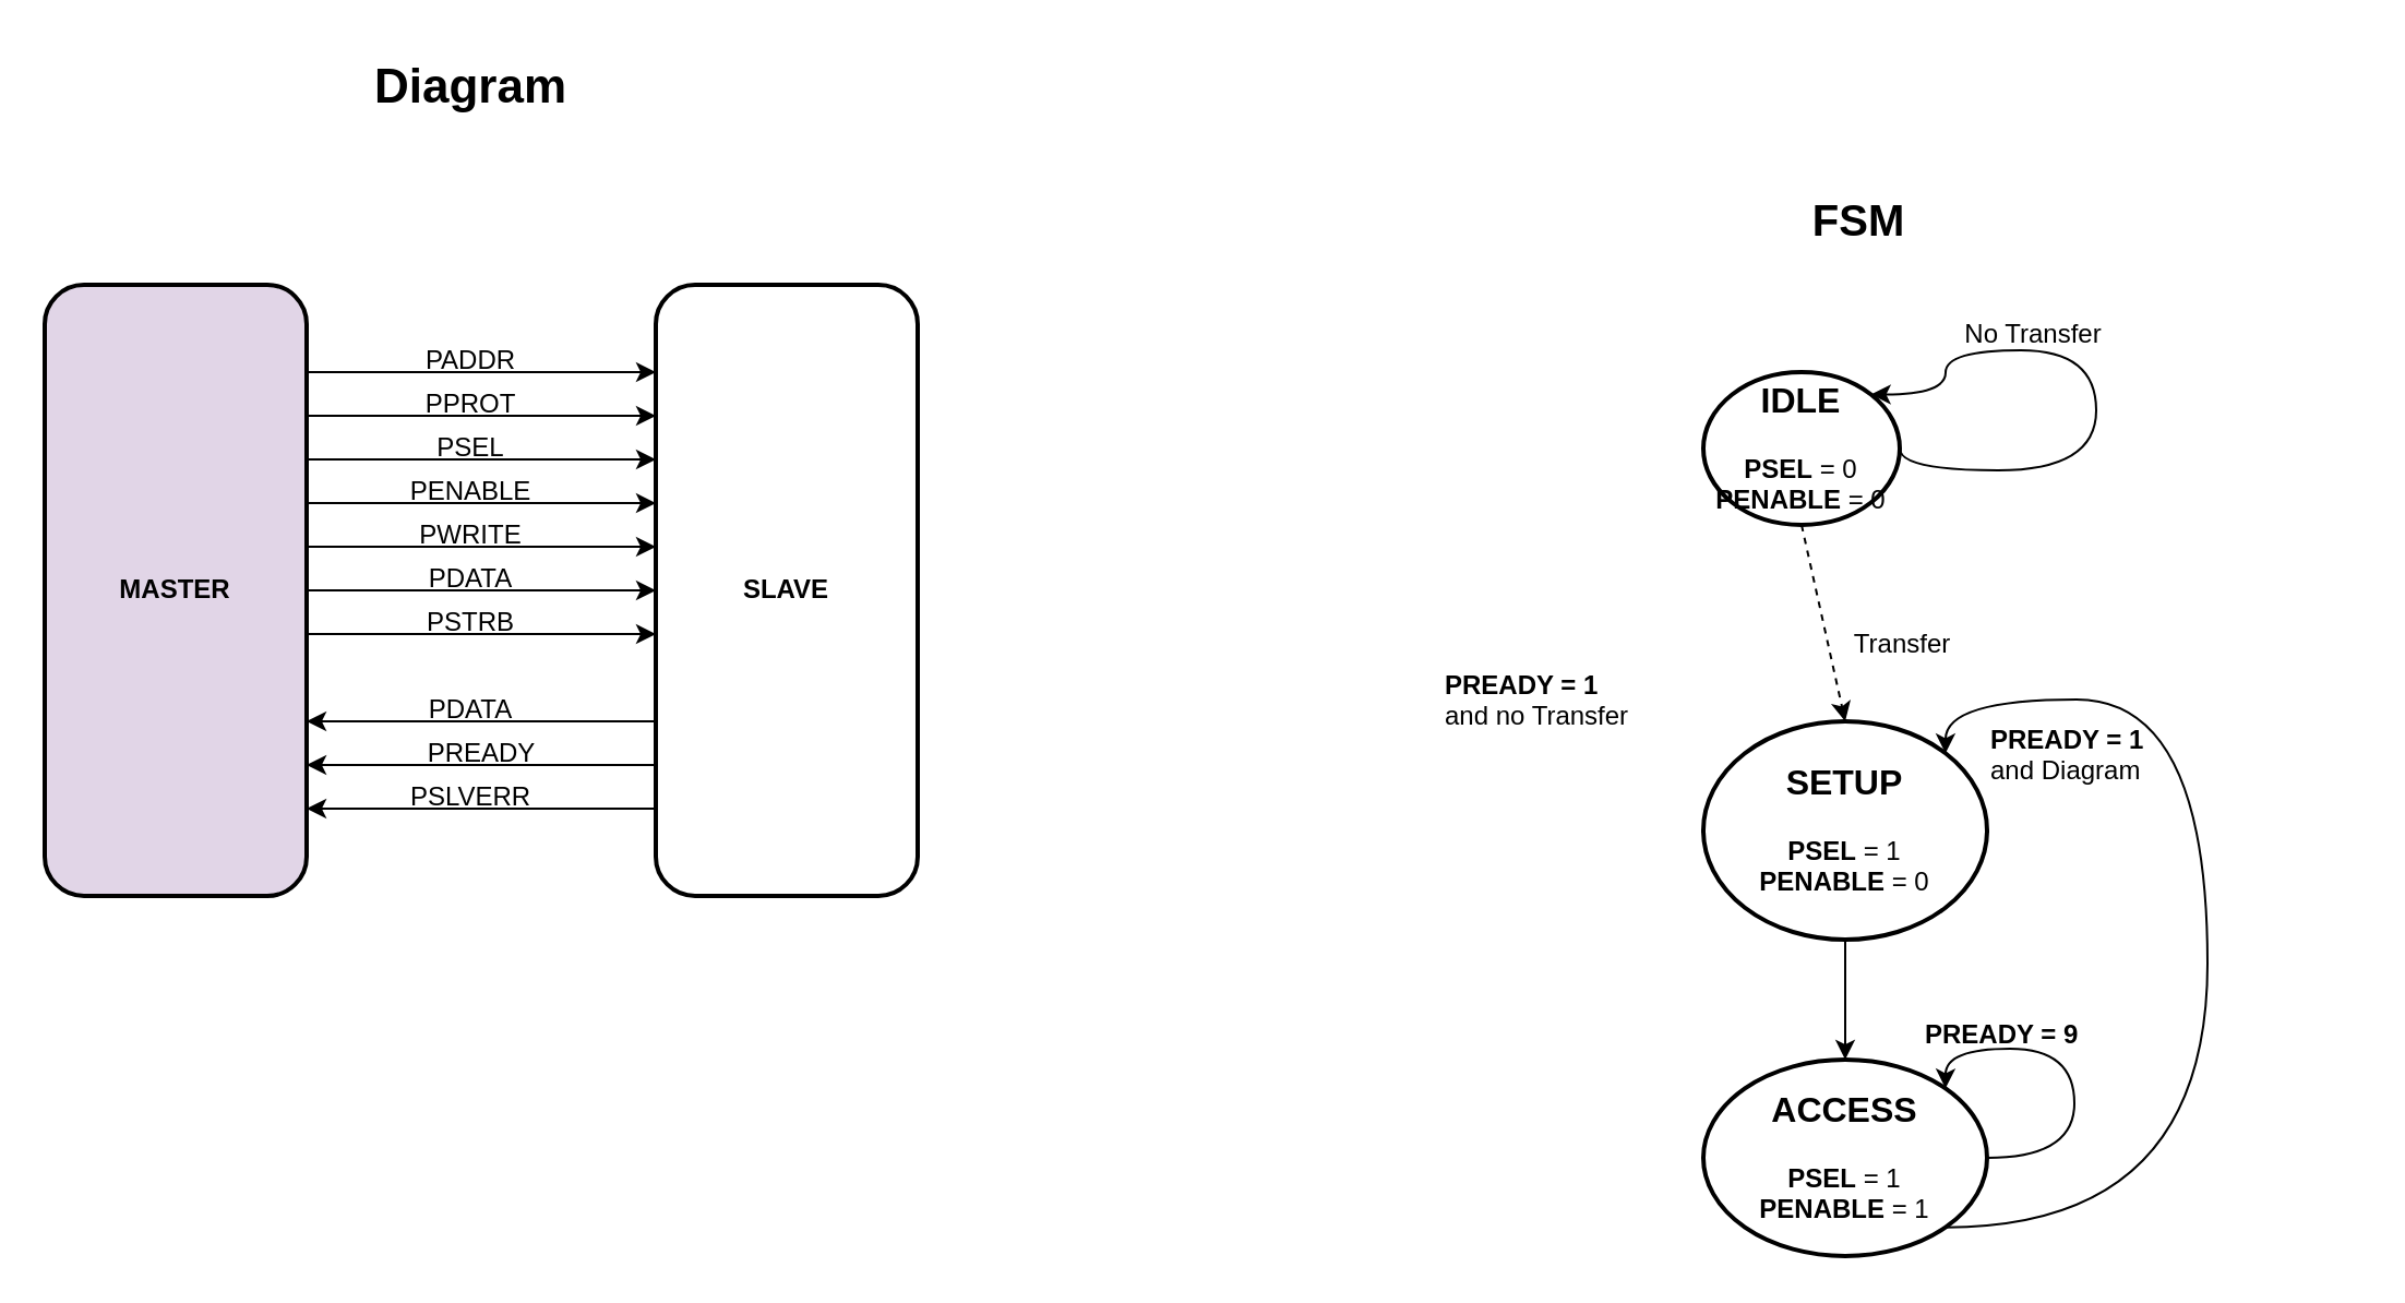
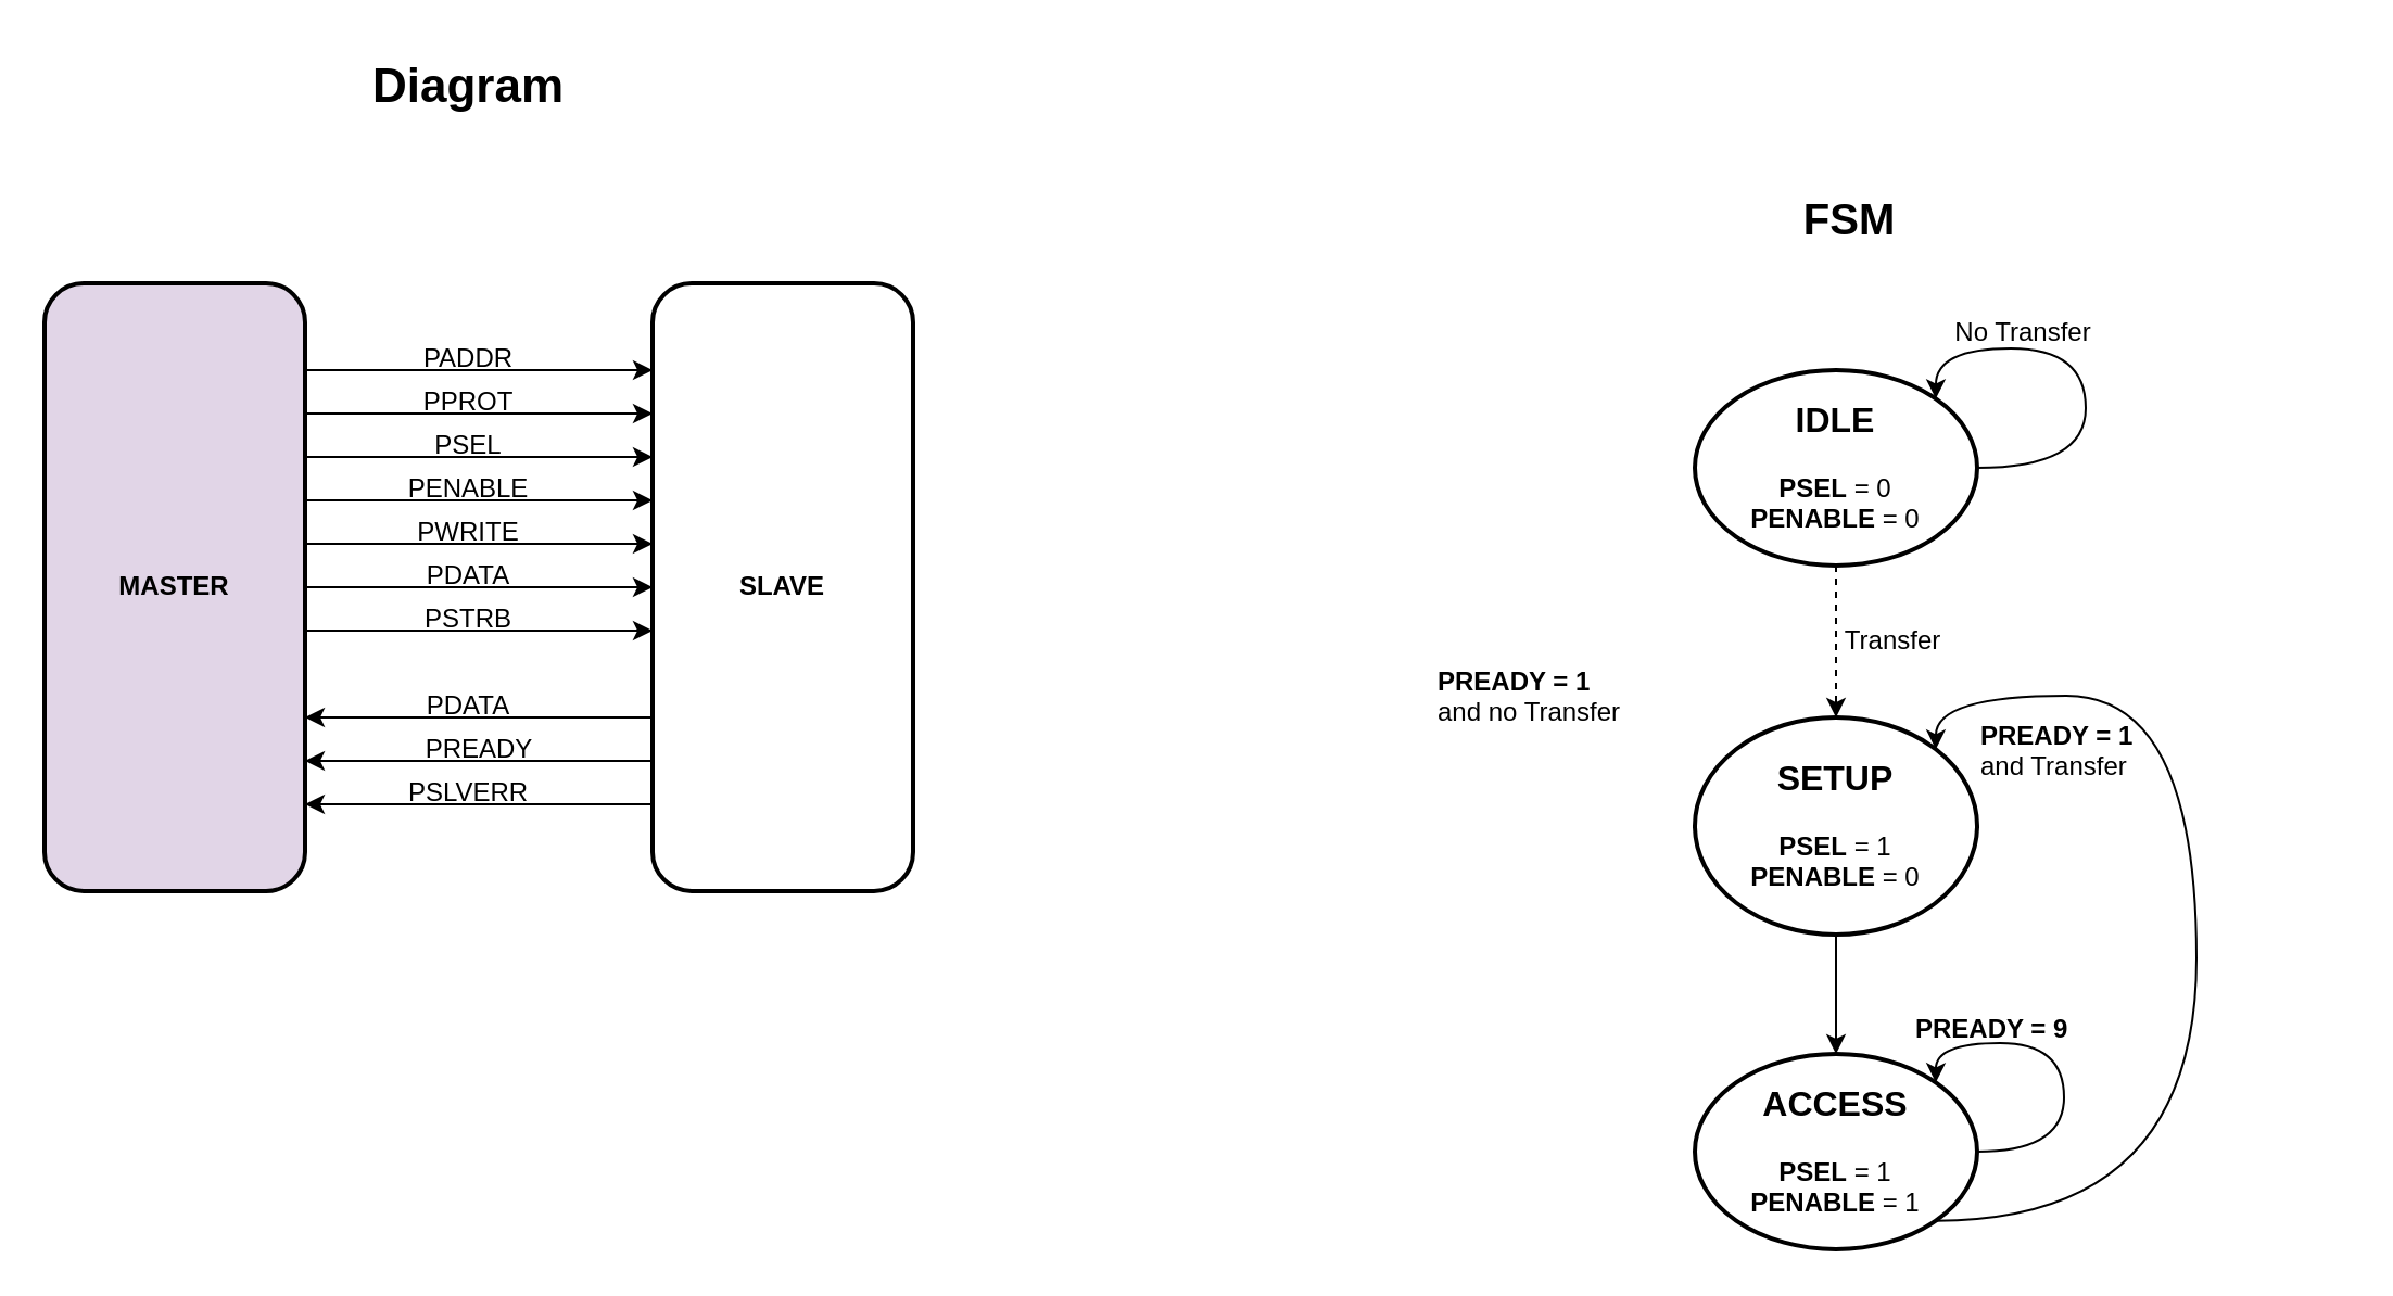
  <mxCell id="0" />
  <mxCell id="1" parent="0" />
  <mxCell id="2" value="&lt;font style=&quot;font-size: 22px;&quot;&gt;&lt;b&gt;Diagram&lt;/b&gt;&lt;/font&gt;" style="text;html=1;align=center;verticalAlign=middle;resizable=0;points=[];autosize=1;strokeColor=none;fillColor=none;" vertex="1" parent="1"><mxGeometry x="160" y="20" width="110" height="40" as="geometry" /></mxCell>
  <mxCell id="3" value="SLAVE" style="rounded=1;whiteSpace=wrap;html=1;fontStyle=1;strokeWidth=2;" vertex="1" parent="1"><mxGeometry x="300" y="130" width="120" height="280" as="geometry" /></mxCell>
  <mxCell id="4" value="MASTER" style="rounded=1;whiteSpace=wrap;html=1;fontStyle=1;strokeWidth=2;fillColor=#e1d5e7;" vertex="1" parent="1"><mxGeometry x="20" y="130" width="120" height="280" as="geometry" /></mxCell>
  <mxCell id="5" value="" style="endArrow=classic;html=1;rounded=0;" edge="1" parent="1"><mxGeometry width="50" height="50" relative="1" as="geometry"><mxPoint x="140" y="170" as="sourcePoint" /><mxPoint x="300" y="170" as="targetPoint" /></mxGeometry></mxCell>
  <mxCell id="6" value="PPROT" style="text;html=1;align=center;verticalAlign=middle;resizable=0;points=[];autosize=1;strokeColor=none;fillColor=none;" vertex="1" parent="1"><mxGeometry x="185" y="170" width="60" height="30" as="geometry" /></mxCell>
  <mxCell id="7" value="" style="endArrow=classic;html=1;rounded=0;" edge="1" parent="1"><mxGeometry width="50" height="50" relative="1" as="geometry"><mxPoint x="140" y="190" as="sourcePoint" /><mxPoint x="300" y="190" as="targetPoint" /></mxGeometry></mxCell>
  <mxCell id="8" value="PADDR" style="text;html=1;align=center;verticalAlign=middle;resizable=0;points=[];autosize=1;strokeColor=none;fillColor=none;" vertex="1" parent="1"><mxGeometry x="180" y="150" width="70" height="30" as="geometry" /></mxCell>
  <mxCell id="9" value="" style="endArrow=classic;html=1;rounded=0;" edge="1" parent="1"><mxGeometry width="50" height="50" relative="1" as="geometry"><mxPoint x="140" y="210" as="sourcePoint" /><mxPoint x="300" y="210" as="targetPoint" /></mxGeometry></mxCell>
  <mxCell id="10" value="PENABLE" style="text;html=1;align=center;verticalAlign=middle;resizable=0;points=[];autosize=1;strokeColor=none;fillColor=none;" vertex="1" parent="1"><mxGeometry x="175" y="210" width="80" height="30" as="geometry" /></mxCell>
  <mxCell id="11" value="" style="endArrow=classic;html=1;rounded=0;" edge="1" parent="1"><mxGeometry width="50" height="50" relative="1" as="geometry"><mxPoint x="140" y="230" as="sourcePoint" /><mxPoint x="300" y="230" as="targetPoint" /></mxGeometry></mxCell>
  <mxCell id="12" value="PSEL" style="text;html=1;align=center;verticalAlign=middle;resizable=0;points=[];autosize=1;strokeColor=none;fillColor=none;" vertex="1" parent="1"><mxGeometry x="190" y="190" width="50" height="30" as="geometry" /></mxCell>
  <mxCell id="13" value="" style="endArrow=classic;html=1;rounded=0;" edge="1" parent="1"><mxGeometry width="50" height="50" relative="1" as="geometry"><mxPoint x="140" y="250" as="sourcePoint" /><mxPoint x="300" y="250" as="targetPoint" /></mxGeometry></mxCell>
  <mxCell id="14" value="PDATA" style="text;html=1;align=center;verticalAlign=middle;resizable=0;points=[];autosize=1;strokeColor=none;fillColor=none;" vertex="1" parent="1"><mxGeometry x="185" y="250" width="60" height="30" as="geometry" /></mxCell>
  <mxCell id="15" value="" style="endArrow=classic;html=1;rounded=0;" edge="1" parent="1"><mxGeometry width="50" height="50" relative="1" as="geometry"><mxPoint x="140" y="270" as="sourcePoint" /><mxPoint x="300" y="270" as="targetPoint" /></mxGeometry></mxCell>
  <mxCell id="16" value="PWRITE" style="text;html=1;align=center;verticalAlign=middle;resizable=0;points=[];autosize=1;strokeColor=none;fillColor=none;" vertex="1" parent="1"><mxGeometry x="180" y="230" width="70" height="30" as="geometry" /></mxCell>
  <mxCell id="17" value="" style="endArrow=classic;html=1;rounded=0;" edge="1" parent="1"><mxGeometry width="50" height="50" relative="1" as="geometry"><mxPoint x="140" y="290" as="sourcePoint" /><mxPoint x="300" y="290" as="targetPoint" /></mxGeometry></mxCell>
  <mxCell id="18" value="PSTRB" style="text;html=1;align=center;verticalAlign=middle;resizable=0;points=[];autosize=1;strokeColor=none;fillColor=none;" vertex="1" parent="1"><mxGeometry x="185" y="270" width="60" height="30" as="geometry" /></mxCell>
  <mxCell id="19" value="" style="endArrow=classic;html=1;rounded=0;" edge="1" parent="1"><mxGeometry width="50" height="50" relative="1" as="geometry"><mxPoint x="300" y="330" as="sourcePoint" /><mxPoint x="140" y="330" as="targetPoint" /></mxGeometry></mxCell>
  <mxCell id="20" value="" style="endArrow=classic;html=1;rounded=0;" edge="1" parent="1"><mxGeometry width="50" height="50" relative="1" as="geometry"><mxPoint x="300" y="350" as="sourcePoint" /><mxPoint x="140" y="350" as="targetPoint" /></mxGeometry></mxCell>
  <mxCell id="21" value="" style="endArrow=classic;html=1;rounded=0;" edge="1" parent="1"><mxGeometry width="50" height="50" relative="1" as="geometry"><mxPoint x="300" y="370" as="sourcePoint" /><mxPoint x="140" y="370" as="targetPoint" /></mxGeometry></mxCell>
  <mxCell id="22" value="PDATA" style="text;html=1;align=center;verticalAlign=middle;resizable=0;points=[];autosize=1;strokeColor=none;fillColor=none;" vertex="1" parent="1"><mxGeometry x="185" y="310" width="60" height="30" as="geometry" /></mxCell>
  <mxCell id="23" value="PREADY" style="text;html=1;align=center;verticalAlign=middle;resizable=0;points=[];autosize=1;strokeColor=none;fillColor=none;" vertex="1" parent="1"><mxGeometry x="185" y="330" width="70" height="30" as="geometry" /></mxCell>
  <mxCell id="24" value="PSLVERR" style="text;html=1;align=center;verticalAlign=middle;resizable=0;points=[];autosize=1;strokeColor=none;fillColor=none;" vertex="1" parent="1"><mxGeometry x="175" y="350" width="80" height="30" as="geometry" /></mxCell>
  <mxCell id="25" value="&lt;font style=&quot;font-size: 20px;&quot;&gt;&lt;b&gt;FSM&lt;/b&gt;&lt;/font&gt;" style="text;html=1;align=center;verticalAlign=middle;resizable=0;points=[];autosize=1;strokeColor=none;fillColor=none;" vertex="1" parent="1"><mxGeometry x="816" y="80" width="70" height="40" as="geometry" /></mxCell>
- <mxCell id="26" value="&lt;b&gt;&lt;font style=&quot;font-size: 16px;&quot;&gt;IDLE&lt;/font&gt;&lt;/b&gt;&lt;br&gt;&lt;b&gt;&lt;br&gt;PSEL&lt;/b&gt; = 0&lt;br&gt;&lt;b&gt;PENABLE&lt;/b&gt; = 0" style="ellipse;whiteSpace=wrap;html=1;strokeWidth=2;" vertex="1" parent="1"><mxGeometry x="780" y="170" width="90" height="70" as="geometry" /></mxCell>
+ <mxCell id="26" value="&lt;b&gt;&lt;font style=&quot;font-size: 16px;&quot;&gt;IDLE&lt;/font&gt;&lt;/b&gt;&lt;br&gt;&lt;b&gt;&lt;br&gt;PSEL&lt;/b&gt; = 0&lt;br&gt;&lt;b&gt;PENABLE&lt;/b&gt; = 0" style="ellipse;whiteSpace=wrap;html=1;strokeWidth=2;" vertex="1" parent="1"><mxGeometry x="780" y="170" width="130" height="90" as="geometry" /></mxCell>
  <mxCell id="27" value="&lt;b&gt;&lt;font style=&quot;font-size: 16px;&quot;&gt;SETUP&lt;/font&gt;&lt;/b&gt;&lt;br&gt;&lt;b&gt;&lt;br&gt;PSEL&lt;/b&gt; = 1&lt;br&gt;&lt;b&gt;PENABLE&lt;/b&gt; = 0" style="ellipse;whiteSpace=wrap;html=1;strokeWidth=2;" vertex="1" parent="1"><mxGeometry x="780" y="330" width="130" height="100" as="geometry" /></mxCell>
  <mxCell id="28" value="&lt;b&gt;&lt;font style=&quot;font-size: 16px;&quot;&gt;ACCESS&lt;/font&gt;&lt;/b&gt;&lt;br&gt;&lt;b&gt;&lt;br&gt;PSEL&lt;/b&gt; = 1&lt;br&gt;&lt;b&gt;PENABLE&lt;/b&gt; = 1" style="ellipse;whiteSpace=wrap;html=1;strokeWidth=2;" vertex="1" parent="1"><mxGeometry x="780" y="485" width="130" height="90" as="geometry" /></mxCell>
  <mxCell id="29" value="" style="endArrow=classic;html=1;rounded=0;entryX=0.5;entryY=0;entryDx=0;entryDy=0;exitX=0.5;exitY=1;exitDx=0;exitDy=0;dashed=1;" edge="1" parent="1" source="26" target="27"><mxGeometry width="50" height="50" relative="1" as="geometry"><mxPoint x="750" y="320" as="sourcePoint" /><mxPoint x="800" y="280" as="targetPoint" /></mxGeometry></mxCell>
  <mxCell id="30" value="Transfer" style="text;html=1;align=center;verticalAlign=middle;resizable=0;points=[];autosize=1;strokeColor=none;fillColor=none;" vertex="1" parent="1"><mxGeometry x="836" y="280" width="70" height="30" as="geometry" /></mxCell>
  <mxCell id="31" value="" style="endArrow=classic;html=1;rounded=0;entryX=0.5;entryY=0;entryDx=0;entryDy=0;exitX=0.5;exitY=1;exitDx=0;exitDy=0;" edge="1" parent="1" source="27" target="28"><mxGeometry width="50" height="50" relative="1" as="geometry"><mxPoint x="600" y="390" as="sourcePoint" /><mxPoint x="650" y="340" as="targetPoint" /></mxGeometry></mxCell>
  <mxCell id="32" value="" style="endArrow=classic;html=1;rounded=0;exitX=1;exitY=0.5;exitDx=0;exitDy=0;edgeStyle=orthogonalEdgeStyle;curved=1;entryX=1;entryY=0;entryDx=0;entryDy=0;" edge="1" parent="1" source="28" target="28"><mxGeometry width="50" height="50" relative="1" as="geometry"><mxPoint x="930" y="535" as="sourcePoint" /><mxPoint x="900" y="460" as="targetPoint" /><Array as="points"><mxPoint x="950" y="530" /><mxPoint x="950" y="480" /><mxPoint x="891" y="480" /></Array></mxGeometry></mxCell>
  <mxCell id="33" value="&lt;b&gt;PREADY = 9&lt;/b&gt;" style="text;whiteSpace=wrap;html=1;" vertex="1" parent="1"><mxGeometry x="880" y="460" width="110" height="40" as="geometry" /></mxCell>
  <mxCell id="34" value="" style="endArrow=classic;html=1;rounded=0;exitX=1;exitY=1;exitDx=0;exitDy=0;edgeStyle=orthogonalEdgeStyle;curved=1;entryX=1;entryY=0;entryDx=0;entryDy=0;" edge="1" parent="1" source="28" target="27"><mxGeometry width="50" height="50" relative="1" as="geometry"><mxPoint x="1060" y="540" as="sourcePoint" /><mxPoint x="1010" y="320" as="targetPoint" /><Array as="points"><mxPoint x="1011" y="562" /><mxPoint x="1011" y="320" /><mxPoint x="891" y="320" /></Array></mxGeometry></mxCell>
- <mxCell id="35" value="&lt;b&gt;PREADY = 1&amp;nbsp;&lt;/b&gt;&lt;br&gt;and Diagram" style="text;whiteSpace=wrap;html=1;" vertex="1" parent="1"><mxGeometry x="910" y="325" width="170" height="40" as="geometry" /></mxCell>
+ <mxCell id="35" value="&lt;b&gt;PREADY = 1&amp;nbsp;&lt;/b&gt;&lt;br&gt;and Transfer" style="text;whiteSpace=wrap;html=1;" vertex="1" parent="1"><mxGeometry x="910" y="325" width="170" height="40" as="geometry" /></mxCell>
  <mxCell id="36" value="&lt;b&gt;PREADY = 1&amp;nbsp;&lt;/b&gt;&lt;br&gt;and no Transfer" style="text;whiteSpace=wrap;html=1;" vertex="1" parent="1"><mxGeometry x="660" y="300" width="170" height="40" as="geometry" /></mxCell>
  <mxCell id="37" value="" style="endArrow=classic;html=1;rounded=0;exitX=1;exitY=0.5;exitDx=0;exitDy=0;edgeStyle=orthogonalEdgeStyle;curved=1;entryX=1;entryY=0;entryDx=0;entryDy=0;" edge="1" parent="1" source="26" target="26"><mxGeometry width="50" height="50" relative="1" as="geometry"><mxPoint x="890" y="170" as="sourcePoint" /><mxPoint x="890" y="160" as="targetPoint" /><Array as="points"><mxPoint x="960" y="215" /><mxPoint x="960" y="160" /><mxPoint x="891" y="160" /></Array></mxGeometry></mxCell>
  <mxCell id="38" value="No Transfer" style="text;html=1;align=center;verticalAlign=middle;resizable=0;points=[];autosize=1;strokeColor=none;fillColor=none;" vertex="1" parent="1"><mxGeometry x="886" y="138" width="90" height="30" as="geometry" /></mxCell>
